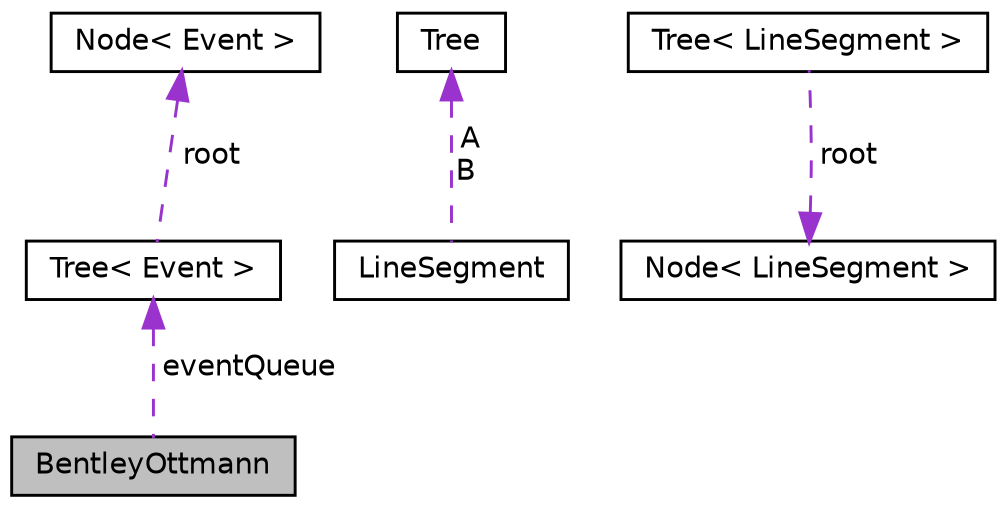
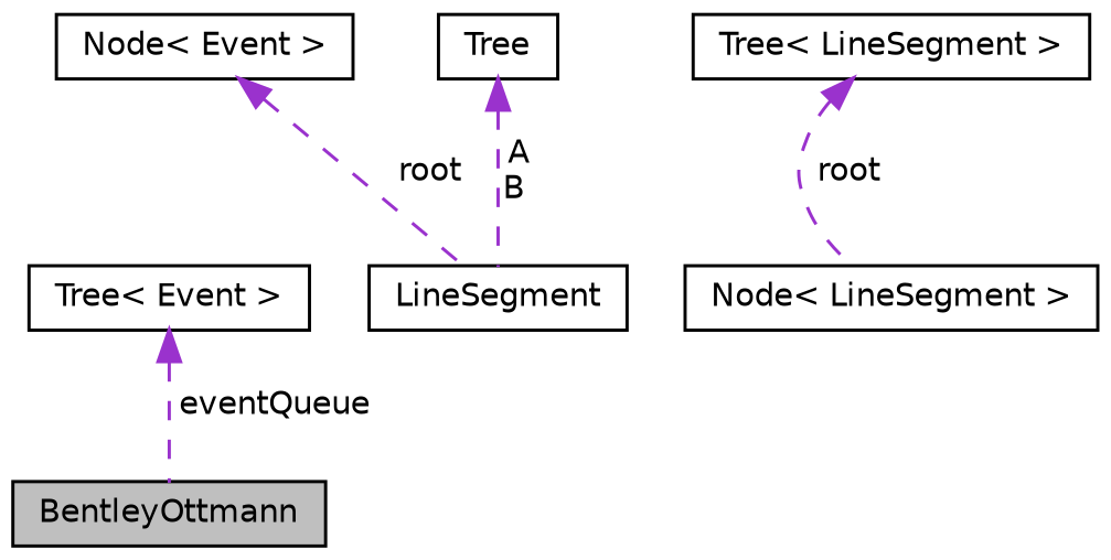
  digraph {
    node [color=black fillcolor=white fontname=Helvetica fontsize=10 shape=record style=filled]
    edge [color=darkorchid3 dir=back fontname=Helvetica fontsize=10 labelfontname=Helvetica labelfontsize=10 style=dashed]
    n1 [fillcolor=grey75 fontcolor=black height=0.2 label=BentleyOttmann width=0.4]
    n2 [height=0.2 label="Tree\< Event \>" width=0.4]
    n3 [height=0.2 label="Node\< Event \>" width=0.4]
    n4 [height=0.2 label=LineSegment width=0.4]
    n5 [height=0.2 label=Tree width=0.4]
    n6 [height=0.2 label="Tree\< LineSegment \>" width=0.4]
    n7 [height=0.2 label="Node\< LineSegment \>" width=0.4]
    n2 -> n1 [label=" eventQueue"]
-   n3 -> n2 [label=" root"]
+   n3 -> n4 [label=" root"]
    n5 -> n4 [label=" A\nB"]
-   n7 -> n6 [label=" root"]
+   n6 -> n7 [label=" root"]
  }
